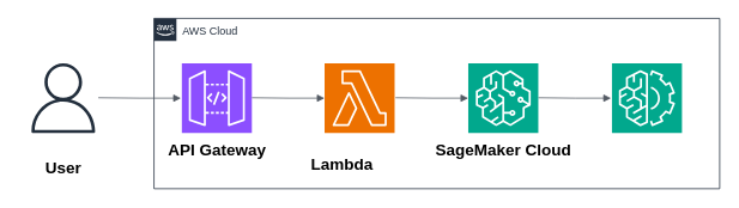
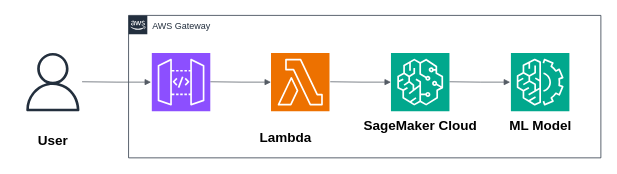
  <mxCell id="0" />
  <mxCell id="1" parent="0" />
- <mxCell id="2" value="AWS Cloud" style="points=[[0,0],[0.25,0],[0.5,0],[0.75,0],[1,0],[1,0.25],[1,0.5],[1,0.75],[1,1],[0.75,1],[0.5,1],[0.25,1],[0,1],[0,0.75],[0,0.5],[0,0.25]];outlineConnect=0;gradientColor=none;html=1;whiteSpace=wrap;fontSize=12;fontStyle=0;container=1;pointerEvents=0;collapsible=0;recursiveResize=0;shape=mxgraph.aws4.group;grIcon=mxgraph.aws4.group_aws_cloud_alt;strokeColor=#232F3E;fillColor=none;verticalAlign=top;align=left;spacingLeft=30;fontColor=#232F3E;dashed=0;" parent="1" vertex="1"><mxGeometry x="171" y="20" width="630" height="190" as="geometry" /></mxCell>
- <mxCell id="3" value="API Gateway" style="text;strokeColor=none;fillColor=none;html=1;fontSize=18;fontStyle=1;verticalAlign=middle;align=center;" parent="2" vertex="1"><mxGeometry x="20" y="128" width="100" height="40" as="geometry" /></mxCell>
+ <mxCell id="2" value="AWS Gateway" style="points=[[0,0],[0.25,0],[0.5,0],[0.75,0],[1,0],[1,0.25],[1,0.5],[1,0.75],[1,1],[0.75,1],[0.5,1],[0.25,1],[0,1],[0,0.75],[0,0.5],[0,0.25]];outlineConnect=0;gradientColor=none;html=1;whiteSpace=wrap;fontSize=12;fontStyle=0;container=1;pointerEvents=0;collapsible=0;recursiveResize=0;shape=mxgraph.aws4.group;grIcon=mxgraph.aws4.group_aws_cloud_alt;strokeColor=#232F3E;fillColor=none;verticalAlign=top;align=left;spacingLeft=30;fontColor=#232F3E;dashed=0;" parent="1" vertex="1"><mxGeometry x="171" y="20" width="630" height="190" as="geometry" /></mxCell>
  <mxCell id="4" value="Lambda" style="text;strokeColor=none;fillColor=none;html=1;fontSize=18;fontStyle=1;verticalAlign=middle;align=center;" parent="2" vertex="1"><mxGeometry x="159" y="143" width="100" height="40" as="geometry" /></mxCell>
  <mxCell id="5" value="SageMaker Cloud" style="text;strokeColor=none;fillColor=none;html=1;fontSize=18;fontStyle=1;verticalAlign=middle;align=center;" parent="2" vertex="1"><mxGeometry x="339" y="128" width="100" height="40" as="geometry" /></mxCell>
  <mxCell id="6" value="" style="edgeStyle=orthogonalEdgeStyle;html=1;endArrow=block;elbow=vertical;startArrow=none;endFill=1;strokeColor=#545B64;rounded=0;" parent="2" edge="1"><mxGeometry width="100" relative="1" as="geometry"><mxPoint x="109" y="88.5" as="sourcePoint" /><mxPoint x="190" y="89" as="targetPoint" /></mxGeometry></mxCell>
  <mxCell id="7" value="" style="edgeStyle=orthogonalEdgeStyle;html=1;endArrow=block;elbow=vertical;startArrow=none;endFill=1;strokeColor=#545B64;rounded=0;" parent="2" edge="1"><mxGeometry width="100" relative="1" as="geometry"><mxPoint x="269" y="88.5" as="sourcePoint" /><mxPoint x="350" y="89" as="targetPoint" /></mxGeometry></mxCell>
  <mxCell id="8" value="" style="edgeStyle=orthogonalEdgeStyle;html=1;endArrow=block;elbow=vertical;startArrow=none;endFill=1;strokeColor=#545B64;rounded=0;" parent="2" edge="1"><mxGeometry width="100" relative="1" as="geometry"><mxPoint x="428" y="88.5" as="sourcePoint" /><mxPoint x="509" y="89" as="targetPoint" /></mxGeometry></mxCell>
+ <mxCell id="9" value="ML Model" style="text;strokeColor=none;fillColor=none;html=1;fontSize=18;fontStyle=1;verticalAlign=middle;align=center;" parent="2" vertex="1"><mxGeometry x="499" y="128" width="100" height="40" as="geometry" /></mxCell>
  <mxCell id="10" value="" style="sketch=0;points=[[0,0,0],[0.25,0,0],[0.5,0,0],[0.75,0,0],[1,0,0],[0,1,0],[0.25,1,0],[0.5,1,0],[0.75,1,0],[1,1,0],[0,0.25,0],[0,0.5,0],[0,0.75,0],[1,0.25,0],[1,0.5,0],[1,0.75,0]];outlineConnect=0;fontColor=#232F3E;fillColor=#ED7100;strokeColor=#ffffff;dashed=0;verticalLabelPosition=bottom;verticalAlign=top;align=center;html=1;fontSize=12;fontStyle=0;aspect=fixed;shape=mxgraph.aws4.resourceIcon;resIcon=mxgraph.aws4.lambda;" vertex="1" parent="2"><mxGeometry x="190" y="50" width="78" height="78" as="geometry" /></mxCell>
  <mxCell id="11" value="" style="sketch=0;points=[[0,0,0],[0.25,0,0],[0.5,0,0],[0.75,0,0],[1,0,0],[0,1,0],[0.25,1,0],[0.5,1,0],[0.75,1,0],[1,1,0],[0,0.25,0],[0,0.5,0],[0,0.75,0],[1,0.25,0],[1,0.5,0],[1,0.75,0]];outlineConnect=0;fontColor=#232F3E;fillColor=#8C4FFF;strokeColor=#ffffff;dashed=0;verticalLabelPosition=bottom;verticalAlign=top;align=center;html=1;fontSize=12;fontStyle=0;aspect=fixed;shape=mxgraph.aws4.resourceIcon;resIcon=mxgraph.aws4.api_gateway;" vertex="1" parent="2"><mxGeometry x="31" y="50" width="78" height="78" as="geometry" /></mxCell>
  <mxCell id="12" value="" style="sketch=0;points=[[0,0,0],[0.25,0,0],[0.5,0,0],[0.75,0,0],[1,0,0],[0,1,0],[0.25,1,0],[0.5,1,0],[0.75,1,0],[1,1,0],[0,0.25,0],[0,0.5,0],[0,0.75,0],[1,0.25,0],[1,0.5,0],[1,0.75,0]];outlineConnect=0;fontColor=#232F3E;fillColor=#01A88D;strokeColor=#ffffff;dashed=0;verticalLabelPosition=bottom;verticalAlign=top;align=center;html=1;fontSize=12;fontStyle=0;aspect=fixed;shape=mxgraph.aws4.resourceIcon;resIcon=mxgraph.aws4.sagemaker;" vertex="1" parent="2"><mxGeometry x="350" y="50" width="78" height="78" as="geometry" /></mxCell>
  <mxCell id="13" value="" style="sketch=0;points=[[0,0,0],[0.25,0,0],[0.5,0,0],[0.75,0,0],[1,0,0],[0,1,0],[0.25,1,0],[0.5,1,0],[0.75,1,0],[1,1,0],[0,0.25,0],[0,0.5,0],[0,0.75,0],[1,0.25,0],[1,0.5,0],[1,0.75,0]];outlineConnect=0;fontColor=#232F3E;fillColor=#01A88D;strokeColor=#ffffff;dashed=0;verticalLabelPosition=bottom;verticalAlign=top;align=center;html=1;fontSize=12;fontStyle=0;aspect=fixed;shape=mxgraph.aws4.resourceIcon;resIcon=mxgraph.aws4.machine_learning;" vertex="1" parent="2"><mxGeometry x="510" y="50" width="78" height="78" as="geometry" /></mxCell>
  <mxCell id="14" value="" style="sketch=0;outlineConnect=0;fontColor=#232F3E;gradientColor=none;fillColor=#232F3D;strokeColor=none;dashed=0;verticalLabelPosition=bottom;verticalAlign=top;align=center;html=1;fontSize=12;fontStyle=0;aspect=fixed;pointerEvents=1;shape=mxgraph.aws4.user;" parent="1" vertex="1"><mxGeometry x="31" y="70" width="78" height="78" as="geometry" /></mxCell>
  <mxCell id="15" value="&lt;strong data-end=&quot;218&quot; data-start=&quot;205&quot;&gt;User&lt;/strong&gt;" style="text;strokeColor=none;fillColor=none;html=1;fontSize=18;fontStyle=1;verticalAlign=middle;align=center;" parent="1" vertex="1"><mxGeometry x="20" y="168" width="100" height="40" as="geometry" /></mxCell>
  <mxCell id="16" value="" style="edgeStyle=orthogonalEdgeStyle;html=1;endArrow=block;elbow=vertical;startArrow=none;endFill=1;strokeColor=#545B64;rounded=0;" parent="1" edge="1"><mxGeometry width="100" relative="1" as="geometry"><mxPoint x="109" y="108.5" as="sourcePoint" /><mxPoint x="201" y="109" as="targetPoint" /></mxGeometry></mxCell>
